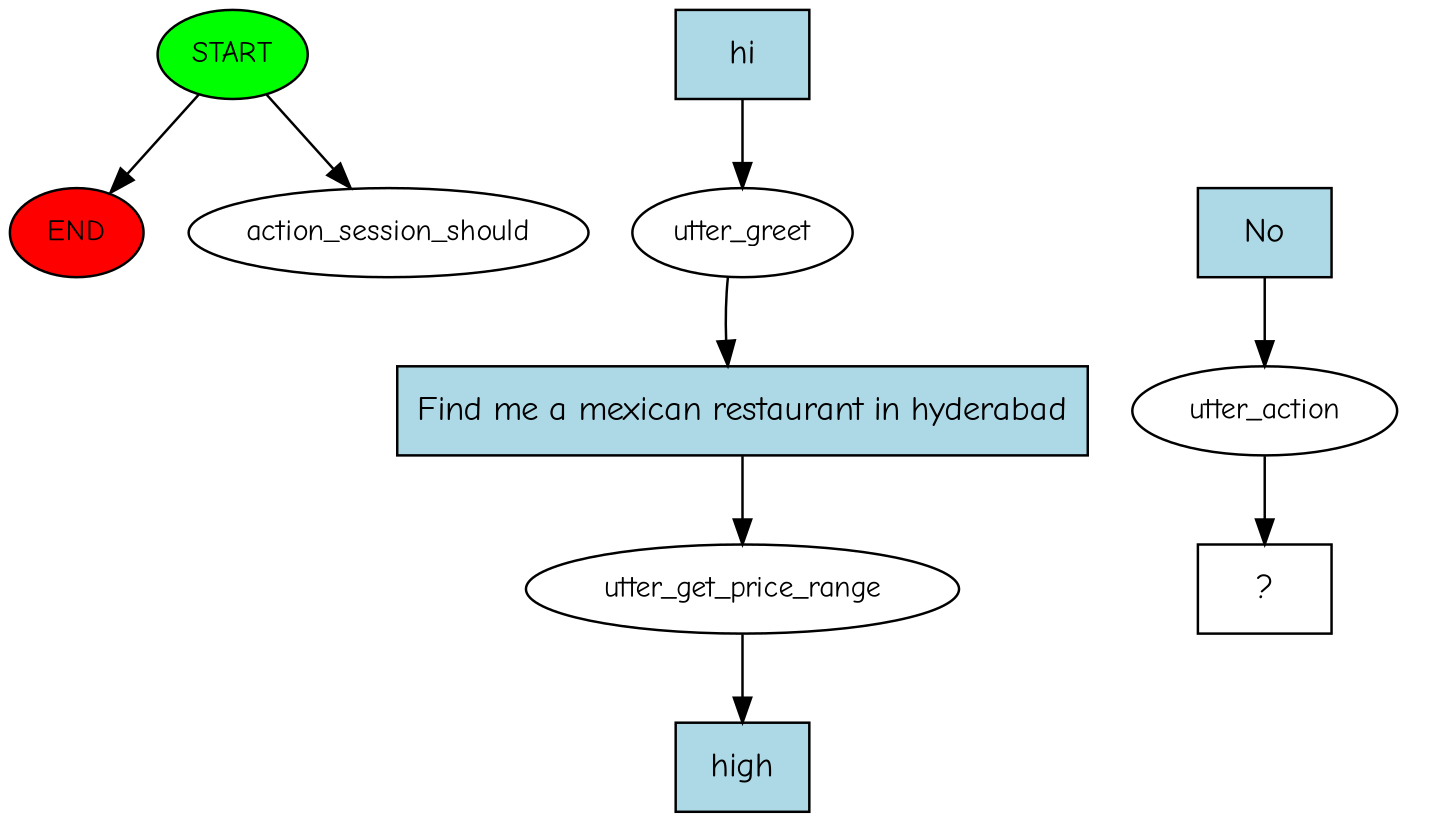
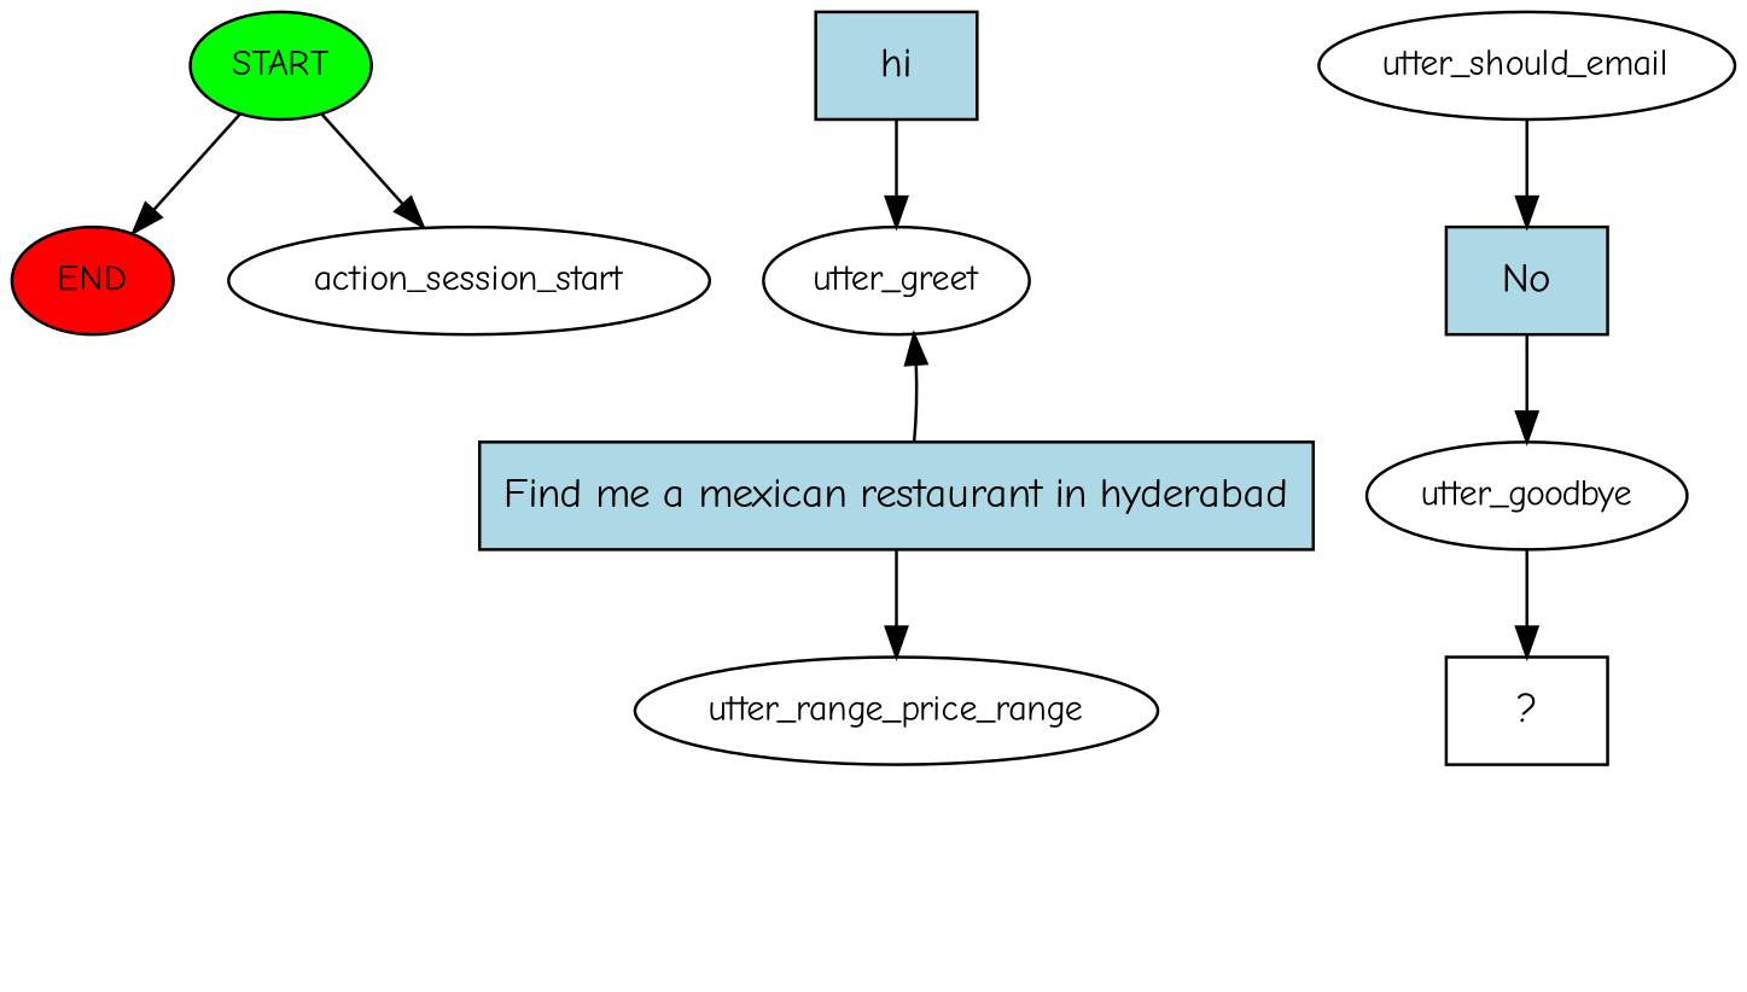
  digraph {
    fontname="Comic Neue"
    node [fontname="Comic Neue" fontsize=12]
    edge [fontname="Comic Neue"]
    n1 [fillcolor=green label=START style=filled]
    n2 [fillcolor=red label=END style=filled]
-   n3 [label=action_session_should]
+   n3 [label=action_session_start]
    n4 [fillcolor=lightblue label=hi shape=rect style=filled fontsize=""]
    n5 [label=utter_greet]
    n6 [fillcolor=lightblue label="Find me a mexican restaurant in hyderabad" shape=rect style=filled fontsize=""]
-   n7 [label=utter_get_price_range]
-   n8 [fillcolor=lightblue label=high shape=rect style=filled fontsize=""]
+   n7 [label=utter_range_price_range]
+   n9 [label=utter_should_email]
    n10 [fillcolor=lightblue label=No shape=rect style=filled fontsize=""]
-   n11 [label=utter_action]
+   n11 [label=utter_goodbye]
    n12 [label="  ?  " shape=rect fontsize=""]
    n1 -> n2
    n1 -> n3
    n4 -> n5
-   n5 -> n6
+   n6 -> n5
    n6 -> n7
-   n7 -> n8
+   n9 -> n10
    n10 -> n11
    n11 -> n12
  }
